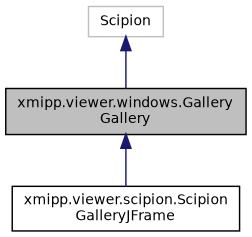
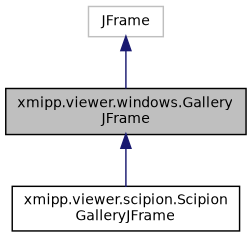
  digraph {
    node [color=black fillcolor=white fontname=Helvetica fontsize=10 shape=record style=filled]
    edge [color=midnightblue dir=back fontname=Helvetica fontsize=10 labelfontname=Helvetica labelfontsize=10 style=solid]
-   n1 [fillcolor=grey75 fontcolor=black height=0.2 label="xmipp.viewer.windows.Gallery\lGallery" width=0.4]
+   n1 [fillcolor=grey75 fontcolor=black height=0.2 label="xmipp.viewer.windows.Gallery\lJFrame" width=0.4]
    n2 [height=0.2 label="xmipp.viewer.scipion.Scipion\lGalleryJFrame" width=0.4]
-   n3 [color=grey75 height=0.2 label=Scipion width=0.4]
+   n3 [color=grey75 height=0.2 label=JFrame width=0.4]
    n1 -> n2
    n3 -> n1
  }
